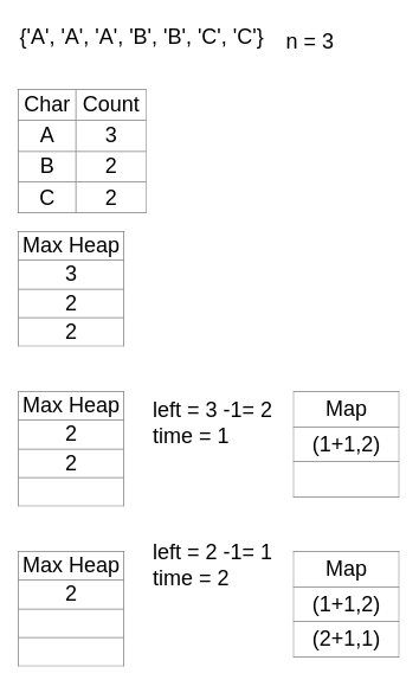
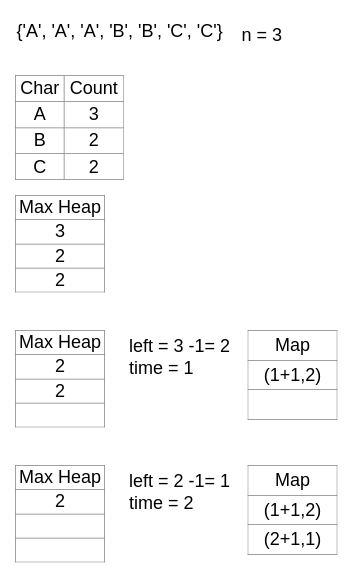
  <mxCell id="0" />
  <mxCell id="1" parent="0" />
  <mxCell id="2" value="&lt;table border=&quot;1&quot; width=&quot;100%&quot; style=&quot;width: 100% ; height: 100% ; border-collapse: collapse&quot;&gt;&lt;tbody&gt;&lt;tr&gt;&lt;td&gt;&lt;font&gt;Char&lt;/font&gt;&lt;/td&gt;&lt;td&gt;Count&lt;/td&gt;&lt;/tr&gt;&lt;tr&gt;&lt;td&gt;&lt;font&gt;A&lt;/font&gt;&lt;/td&gt;&lt;td&gt;3&lt;/td&gt;&lt;/tr&gt;&lt;tr&gt;&lt;td&gt;B&lt;/td&gt;&lt;td&gt;2&lt;/td&gt;&lt;/tr&gt;&lt;tr&gt;&lt;td&gt;C&lt;/td&gt;&lt;td&gt;2&lt;/td&gt;&lt;/tr&gt;&lt;/tbody&gt;&lt;/table&gt;" style="text;html=1;strokeColor=none;fillColor=none;overflow=fill;fontSize=24;fontColor=#000000;align=center;" parent="1" vertex="1"><mxGeometry x="20" y="100" width="145" height="140" as="geometry" /></mxCell>
  <mxCell id="3" value="{'A', 'A', 'A', 'B', 'B', 'C', 'C'}" style="text;html=1;fontSize=24;" parent="1" vertex="1"><mxGeometry x="20" y="20" width="140" height="30" as="geometry" /></mxCell>
  <mxCell id="4" value="&lt;table border=&quot;1&quot; width=&quot;100%&quot; style=&quot;width: 100% ; height: 100% ; border-collapse: collapse&quot;&gt;&lt;tbody&gt;&lt;tr&gt;&lt;td align=&quot;center&quot;&gt;&lt;font&gt;Max Heap&lt;/font&gt;&lt;/td&gt;&lt;/tr&gt;&lt;tr&gt;&lt;td align=&quot;center&quot;&gt;&lt;font&gt;3&lt;/font&gt;&lt;/td&gt;&lt;/tr&gt;&lt;tr&gt;&lt;td align=&quot;center&quot;&gt;2&lt;/td&gt;&lt;/tr&gt;&lt;tr&gt;&lt;td style=&quot;text-align: center&quot;&gt;2&lt;/td&gt;&lt;/tr&gt;&lt;/tbody&gt;&lt;/table&gt;" style="text;html=1;strokeColor=none;fillColor=none;overflow=fill;fontSize=24;fontColor=#000000;" parent="1" vertex="1"><mxGeometry x="20" y="260" width="120" height="130" as="geometry" /></mxCell>
  <mxCell id="5" value="n = 3" style="text;html=1;fontSize=24;" parent="1" vertex="1"><mxGeometry x="320" y="25" width="80" height="40" as="geometry" /></mxCell>
  <mxCell id="6" value="&lt;table border=&quot;1&quot; width=&quot;100%&quot; style=&quot;width: 100% ; height: 100% ; border-collapse: collapse&quot;&gt;&lt;tbody&gt;&lt;tr&gt;&lt;td align=&quot;center&quot;&gt;&lt;font&gt;Max Heap&lt;/font&gt;&lt;/td&gt;&lt;/tr&gt;&lt;tr&gt;&lt;td align=&quot;center&quot;&gt;2&lt;/td&gt;&lt;/tr&gt;&lt;tr&gt;&lt;td align=&quot;center&quot;&gt;2&lt;/td&gt;&lt;/tr&gt;&lt;tr&gt;&lt;td&gt;&lt;br&gt;&lt;/td&gt;&lt;/tr&gt;&lt;/tbody&gt;&lt;/table&gt;" style="text;html=1;strokeColor=none;fillColor=none;overflow=fill;fontSize=24;fontColor=#000000;" parent="1" vertex="1"><mxGeometry x="20" y="440" width="120" height="130" as="geometry" /></mxCell>
  <mxCell id="7" value="left = 3 -1= 2&lt;br&gt;time = 1" style="text;html=1;fontSize=24;" parent="1" vertex="1"><mxGeometry x="170" y="440" width="150" height="80" as="geometry" /></mxCell>
  <mxCell id="8" value="&lt;table border=&quot;1&quot; width=&quot;100%&quot; style=&quot;width: 100% ; height: 100% ; border-collapse: collapse&quot;&gt;&lt;tbody&gt;&lt;tr&gt;&lt;td align=&quot;center&quot;&gt;&lt;font&gt;Map&lt;/font&gt;&lt;/td&gt;&lt;/tr&gt;&lt;tr&gt;&lt;td align=&quot;center&quot;&gt;(1+1,2)&lt;/td&gt;&lt;/tr&gt;&lt;tr&gt;&lt;td align=&quot;center&quot;&gt;&lt;br&gt;&lt;/td&gt;&lt;/tr&gt;&lt;/tbody&gt;&lt;/table&gt;" style="text;html=1;strokeColor=none;fillColor=none;overflow=fill;fontSize=24;fontColor=#000000;" parent="1" vertex="1"><mxGeometry x="330" y="440" width="120" height="120" as="geometry" /></mxCell>
  <mxCell id="9" value="&lt;table border=&quot;1&quot; width=&quot;100%&quot; style=&quot;width: 100% ; height: 100% ; border-collapse: collapse&quot;&gt;&lt;tbody&gt;&lt;tr&gt;&lt;td align=&quot;center&quot;&gt;&lt;font&gt;Max Heap&lt;/font&gt;&lt;/td&gt;&lt;/tr&gt;&lt;tr&gt;&lt;td align=&quot;center&quot;&gt;2&lt;/td&gt;&lt;/tr&gt;&lt;tr&gt;&lt;td align=&quot;center&quot;&gt;&lt;br&gt;&lt;/td&gt;&lt;/tr&gt;&lt;tr&gt;&lt;td&gt;&lt;br&gt;&lt;/td&gt;&lt;/tr&gt;&lt;/tbody&gt;&lt;/table&gt;" style="text;html=1;strokeColor=none;fillColor=none;overflow=fill;fontSize=24;fontColor=#000000;" vertex="1" parent="1"><mxGeometry x="20" y="620" width="120" height="130" as="geometry" /></mxCell>
- <mxCell id="10" value="left = 2 -1= 1&lt;br&gt;time = 2" style="text;html=1;fontSize=24;" vertex="1" parent="1"><mxGeometry x="170" y="600" width="150" height="80" as="geometry" /></mxCell>
+ <mxCell id="10" value="left = 2 -1= 1&lt;br&gt;time = 2" style="text;html=1;fontSize=24;" vertex="1" parent="1"><mxGeometry x="170" y="620" width="150" height="80" as="geometry" /></mxCell>
  <mxCell id="11" value="&lt;table border=&quot;1&quot; width=&quot;100%&quot; style=&quot;width: 100% ; height: 100% ; border-collapse: collapse&quot;&gt;&lt;tbody&gt;&lt;tr&gt;&lt;td align=&quot;center&quot;&gt;&lt;font&gt;Map&lt;/font&gt;&lt;/td&gt;&lt;/tr&gt;&lt;tr&gt;&lt;td align=&quot;center&quot;&gt;(1+1,2)&lt;/td&gt;&lt;/tr&gt;&lt;tr&gt;&lt;td align=&quot;center&quot;&gt;(2+1,1)&lt;/td&gt;&lt;/tr&gt;&lt;/tbody&gt;&lt;/table&gt;" style="text;html=1;strokeColor=none;fillColor=none;overflow=fill;fontSize=24;fontColor=#000000;" vertex="1" parent="1"><mxGeometry x="330" y="620" width="120" height="120" as="geometry" /></mxCell>
